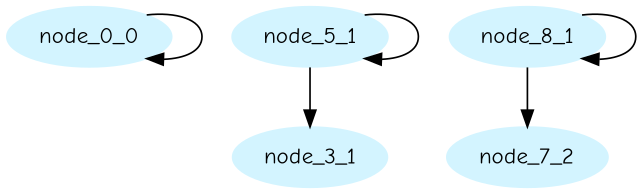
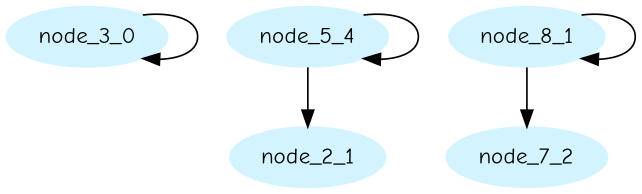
  digraph {
    fontname="Comic Neue"
    node [color="#d3f4ff" fontname="Comic Neue" style=filled]
    edge [fontname="Comic Neue"]
-   node_3_0 [label=node_0_0]
-   node_5_1
-   node_3_1
+   node_3_0
+   node_5_1 [label=node_5_4]
+   node_3_1 [label=node_2_1]
    n4 [label=node_8_1]
    node_7_2
    node_3_0 -> node_3_0
    node_5_1 -> node_5_1
    node_5_1 -> node_3_1
    n4 -> n4
    n4 -> node_7_2
  }
